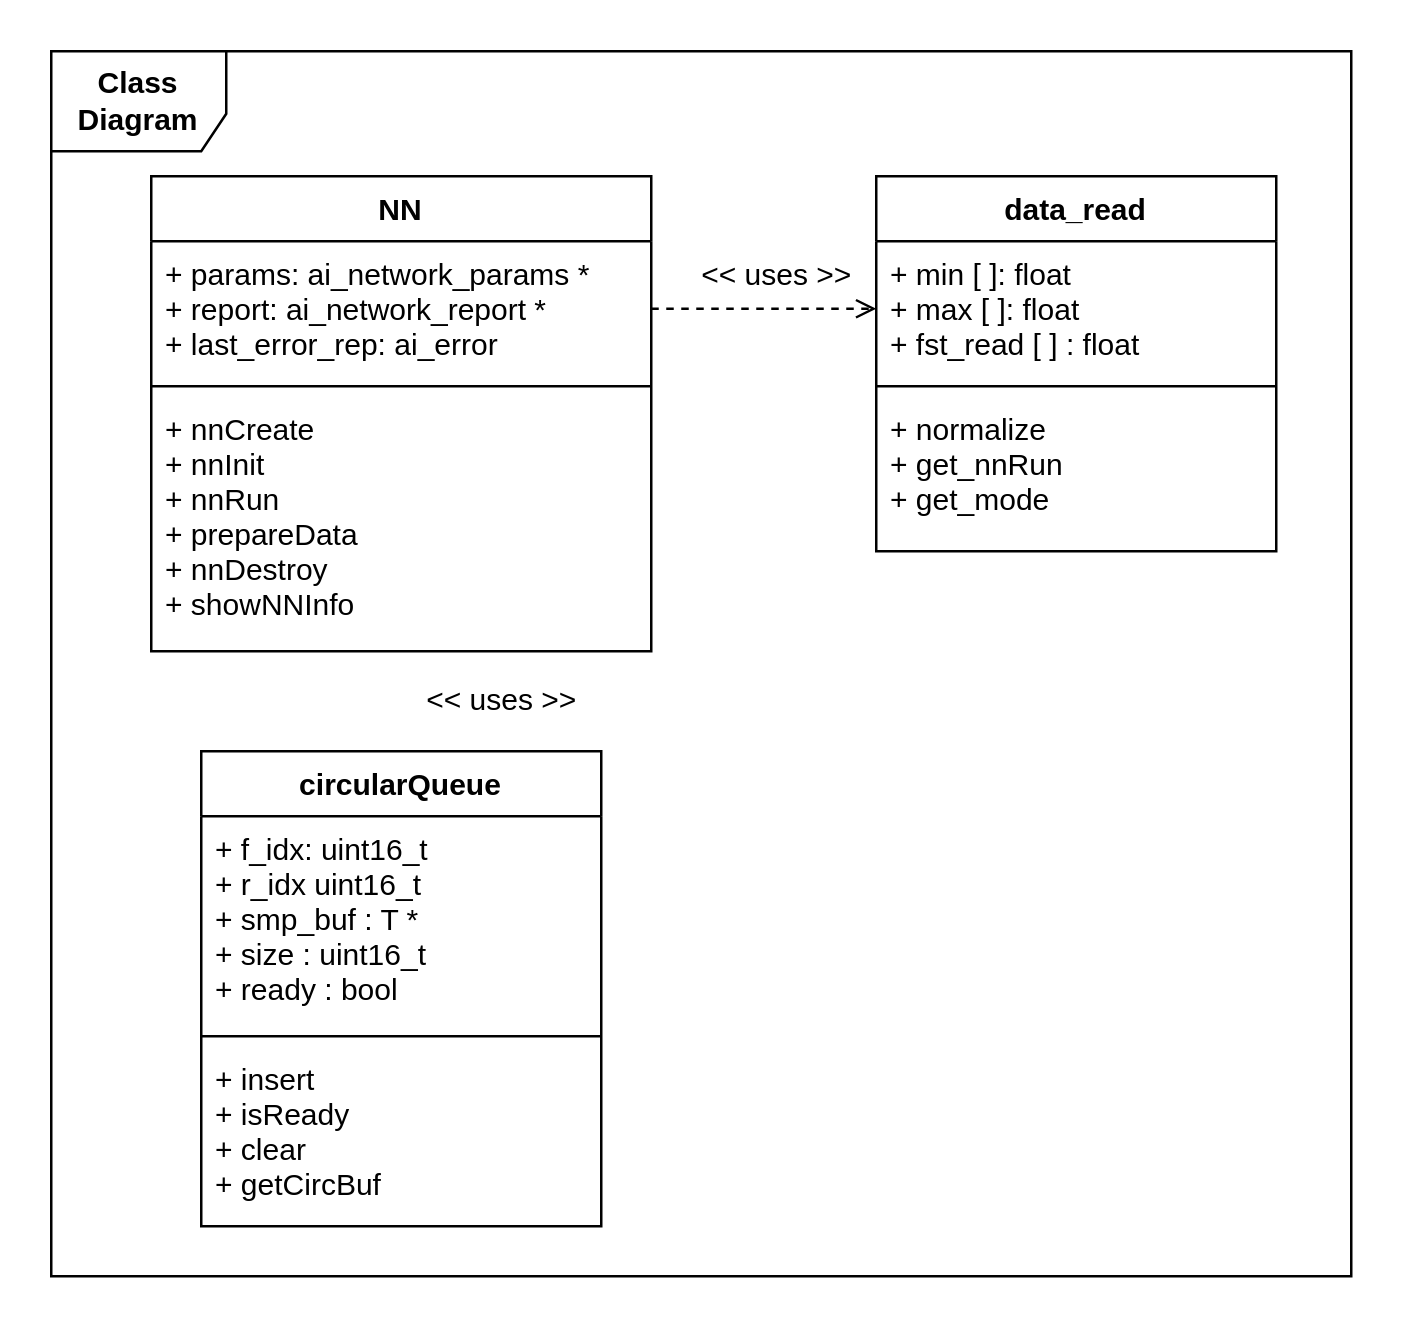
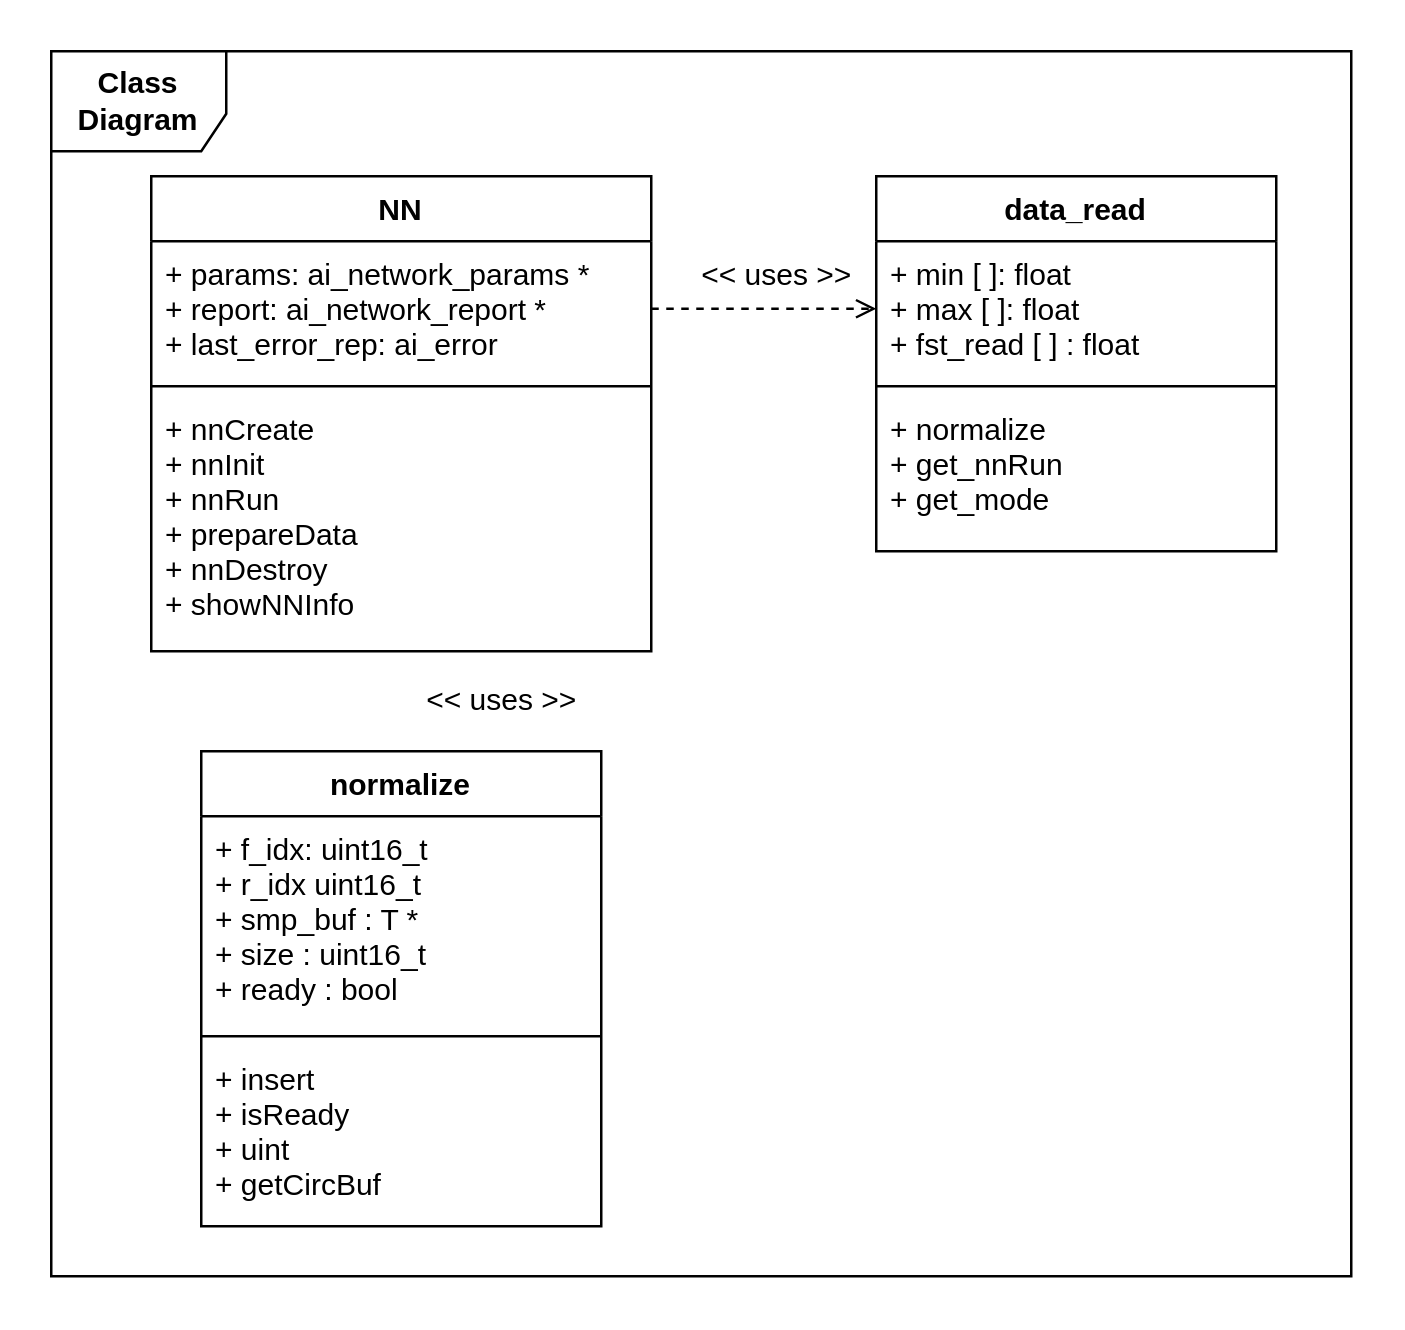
  <mxCell id="0" />
  <mxCell id="1" parent="0" />
  <mxCell id="2" value="&lt;b&gt;Class Diagram&lt;/b&gt;" style="shape=umlFrame;whiteSpace=wrap;html=1;fontFamily=Helvetica;width=70;height=40;" vertex="1" parent="1"><mxGeometry x="20" y="20" width="520" height="490" as="geometry" /></mxCell>
  <mxCell id="3" value="NN" style="swimlane;fontStyle=1;align=center;verticalAlign=top;childLayout=stackLayout;horizontal=1;startSize=26;horizontalStack=0;resizeParent=1;resizeParentMax=0;resizeLast=0;collapsible=1;marginBottom=0;" vertex="1" parent="1"><mxGeometry x="60" y="70" width="200" height="190" as="geometry" /></mxCell>
  <mxCell id="4" value="+ params: ai_network_params *&#10;+ report: ai_network_report *&#10;+ last_error_rep: ai_error" style="text;strokeColor=none;fillColor=none;align=left;verticalAlign=top;spacingLeft=4;spacingRight=4;overflow=hidden;rotatable=0;points=[[0,0.5],[1,0.5]];portConstraint=eastwest;" vertex="1" parent="3"><mxGeometry y="26" width="200" height="54" as="geometry" /></mxCell>
  <mxCell id="5" value="" style="line;strokeWidth=1;fillColor=none;align=left;verticalAlign=middle;spacingTop=-1;spacingLeft=3;spacingRight=3;rotatable=0;labelPosition=right;points=[];portConstraint=eastwest;" vertex="1" parent="3"><mxGeometry y="80" width="200" height="8" as="geometry" /></mxCell>
  <mxCell id="6" value="+ nnCreate&#10;+ nnInit&#10;+ nnRun&#10;+ prepareData&#10;+ nnDestroy&#10;+ showNNInfo" style="text;strokeColor=none;fillColor=none;align=left;verticalAlign=top;spacingLeft=4;spacingRight=4;overflow=hidden;rotatable=0;points=[[0,0.5],[1,0.5]];portConstraint=eastwest;fontFamily=Helvetica;" vertex="1" parent="3"><mxGeometry y="88" width="200" height="102" as="geometry" /></mxCell>
  <mxCell id="7" style="edgeStyle=orthogonalEdgeStyle;rounded=0;orthogonalLoop=1;jettySize=auto;html=1;entryX=0;entryY=0.5;entryDx=0;entryDy=0;fontFamily=Helvetica;dashed=1;endArrow=open;endFill=0;" edge="1" parent="1" source="4" target="15"><mxGeometry relative="1" as="geometry" /></mxCell>
  <mxCell id="8" value="&amp;lt;&amp;lt; uses &amp;gt;&amp;gt;" style="text;html=1;align=center;verticalAlign=middle;resizable=0;points=[];autosize=1;fontFamily=Helvetica;" vertex="1" parent="1"><mxGeometry x="270" y="100" width="80" height="20" as="geometry" /></mxCell>
  <mxCell id="9" value="&amp;lt;&amp;lt; uses &amp;gt;&amp;gt;" style="text;html=1;align=center;verticalAlign=middle;resizable=0;points=[];autosize=1;fontFamily=Helvetica;" vertex="1" parent="1"><mxGeometry x="160" y="270" width="80" height="20" as="geometry" /></mxCell>
- <mxCell id="10" value="circularQueue" style="swimlane;fontStyle=1;align=center;verticalAlign=top;childLayout=stackLayout;horizontal=1;startSize=26;horizontalStack=0;resizeParent=1;resizeParentMax=0;resizeLast=0;collapsible=1;marginBottom=0;fontFamily=Helvetica;" vertex="1" parent="1"><mxGeometry x="80" y="300" width="160" height="190" as="geometry" /></mxCell>
+ <mxCell id="10" value="normalize" style="swimlane;fontStyle=1;align=center;verticalAlign=top;childLayout=stackLayout;horizontal=1;startSize=26;horizontalStack=0;resizeParent=1;resizeParentMax=0;resizeLast=0;collapsible=1;marginBottom=0;fontFamily=Helvetica;" vertex="1" parent="1"><mxGeometry x="80" y="300" width="160" height="190" as="geometry" /></mxCell>
  <mxCell id="11" value="+ f_idx: uint16_t&#10;+ r_idx uint16_t&#10;+ smp_buf : T *&#10;+ size : uint16_t&#10;+ ready : bool" style="text;strokeColor=none;fillColor=none;align=left;verticalAlign=top;spacingLeft=4;spacingRight=4;overflow=hidden;rotatable=0;points=[[0,0.5],[1,0.5]];portConstraint=eastwest;" vertex="1" parent="10"><mxGeometry y="26" width="160" height="84" as="geometry" /></mxCell>
  <mxCell id="12" value="" style="line;strokeWidth=1;fillColor=none;align=left;verticalAlign=middle;spacingTop=-1;spacingLeft=3;spacingRight=3;rotatable=0;labelPosition=right;points=[];portConstraint=eastwest;" vertex="1" parent="10"><mxGeometry y="110" width="160" height="8" as="geometry" /></mxCell>
- <mxCell id="13" value="+ insert&#10;+ isReady&#10;+ clear&#10;+ getCircBuf" style="text;strokeColor=none;fillColor=none;align=left;verticalAlign=top;spacingLeft=4;spacingRight=4;overflow=hidden;rotatable=0;points=[[0,0.5],[1,0.5]];portConstraint=eastwest;" vertex="1" parent="10"><mxGeometry y="118" width="160" height="72" as="geometry" /></mxCell>
+ <mxCell id="13" value="+ insert&#10;+ isReady&#10;+ uint&#10;+ getCircBuf" style="text;strokeColor=none;fillColor=none;align=left;verticalAlign=top;spacingLeft=4;spacingRight=4;overflow=hidden;rotatable=0;points=[[0,0.5],[1,0.5]];portConstraint=eastwest;" vertex="1" parent="10"><mxGeometry y="118" width="160" height="72" as="geometry" /></mxCell>
  <mxCell id="14" value="data_read" style="swimlane;fontStyle=1;align=center;verticalAlign=top;childLayout=stackLayout;horizontal=1;startSize=26;horizontalStack=0;resizeParent=1;resizeParentMax=0;resizeLast=0;collapsible=1;marginBottom=0;fontFamily=Helvetica;" vertex="1" parent="1"><mxGeometry x="350" y="70" width="160" height="150" as="geometry" /></mxCell>
  <mxCell id="15" value="+ min [ ]: float&#10;+ max [ ]: float&#10;+ fst_read [ ] : float" style="text;strokeColor=none;fillColor=none;align=left;verticalAlign=top;spacingLeft=4;spacingRight=4;overflow=hidden;rotatable=0;points=[[0,0.5],[1,0.5]];portConstraint=eastwest;" vertex="1" parent="14"><mxGeometry y="26" width="160" height="54" as="geometry" /></mxCell>
  <mxCell id="16" value="" style="line;strokeWidth=1;fillColor=none;align=left;verticalAlign=middle;spacingTop=-1;spacingLeft=3;spacingRight=3;rotatable=0;labelPosition=right;points=[];portConstraint=eastwest;" vertex="1" parent="14"><mxGeometry y="80" width="160" height="8" as="geometry" /></mxCell>
  <mxCell id="17" value="+ normalize&#10;+ get_nnRun&#10;+ get_mode" style="text;strokeColor=none;fillColor=none;align=left;verticalAlign=top;spacingLeft=4;spacingRight=4;overflow=hidden;rotatable=0;points=[[0,0.5],[1,0.5]];portConstraint=eastwest;" vertex="1" parent="14"><mxGeometry y="88" width="160" height="62" as="geometry" /></mxCell>
